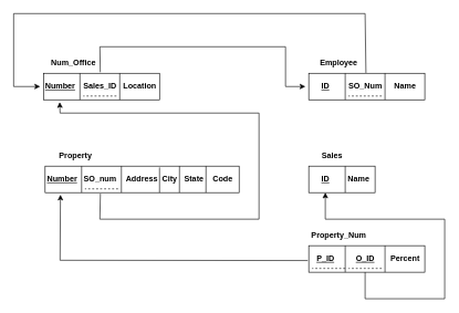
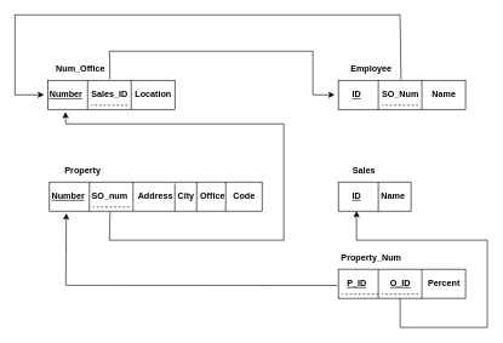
  <mxCell id="0" />
  <mxCell id="1" parent="0" />
  <mxCell id="2" value="" style="rounded=0;whiteSpace=wrap;html=1;" vertex="1" parent="1"><mxGeometry x="65" y="110" width="175" height="40" as="geometry" /></mxCell>
  <mxCell id="3" value="&lt;b style=&quot;&quot;&gt;&lt;u&gt;Number&lt;/u&gt;&lt;/b&gt;" style="text;html=1;align=center;verticalAlign=middle;resizable=0;points=[];autosize=1;strokeColor=none;fillColor=none;" vertex="1" parent="1"><mxGeometry x="55" y="115" width="70" height="30" as="geometry" /></mxCell>
  <mxCell id="4" value="&lt;b&gt;Num_Office&lt;/b&gt;" style="text;html=1;align=center;verticalAlign=middle;resizable=0;points=[];autosize=1;strokeColor=none;fillColor=none;" vertex="1" parent="1"><mxGeometry x="60" y="80" width="100" height="30" as="geometry" /></mxCell>
  <mxCell id="5" value="" style="endArrow=none;html=1;rounded=0;" edge="1" parent="1"><mxGeometry width="50" height="50" relative="1" as="geometry"><mxPoint x="120" y="110" as="sourcePoint" /><mxPoint x="120" y="150" as="targetPoint" /></mxGeometry></mxCell>
  <mxCell id="6" value="" style="endArrow=none;html=1;rounded=0;" edge="1" parent="1"><mxGeometry width="50" height="50" relative="1" as="geometry"><mxPoint x="180" y="110" as="sourcePoint" /><mxPoint x="180" y="150" as="targetPoint" /></mxGeometry></mxCell>
  <mxCell id="7" value="&lt;b&gt;Location&lt;/b&gt;" style="text;html=1;align=center;verticalAlign=middle;resizable=0;points=[];autosize=1;strokeColor=none;fillColor=none;" vertex="1" parent="1"><mxGeometry x="175" y="115" width="70" height="30" as="geometry" /></mxCell>
  <mxCell id="8" value="&lt;b&gt;Sales_ID&lt;/b&gt;" style="text;html=1;align=center;verticalAlign=middle;resizable=0;points=[];autosize=1;strokeColor=none;fillColor=none;" vertex="1" parent="1"><mxGeometry x="115" y="115" width="70" height="30" as="geometry" /></mxCell>
  <mxCell id="9" value="" style="endArrow=none;dashed=1;html=1;rounded=0;" edge="1" parent="1"><mxGeometry width="50" height="50" relative="1" as="geometry"><mxPoint x="175" y="144.31" as="sourcePoint" /><mxPoint x="125" y="144.31" as="targetPoint" /></mxGeometry></mxCell>
  <mxCell id="10" value="" style="rounded=0;whiteSpace=wrap;html=1;" vertex="1" parent="1"><mxGeometry x="465" y="110" width="175" height="40" as="geometry" /></mxCell>
  <mxCell id="11" value="&lt;b style=&quot;&quot;&gt;&lt;u&gt;ID&lt;/u&gt;&lt;/b&gt;" style="text;html=1;align=center;verticalAlign=middle;resizable=0;points=[];autosize=1;strokeColor=none;fillColor=none;" vertex="1" parent="1"><mxGeometry x="470" y="115" width="40" height="30" as="geometry" /></mxCell>
  <mxCell id="12" value="&lt;b&gt;Employee&lt;/b&gt;" style="text;html=1;align=center;verticalAlign=middle;resizable=0;points=[];autosize=1;strokeColor=none;fillColor=none;" vertex="1" parent="1"><mxGeometry x="470" y="80" width="80" height="30" as="geometry" /></mxCell>
  <mxCell id="13" value="" style="endArrow=none;html=1;rounded=0;" edge="1" parent="1"><mxGeometry width="50" height="50" relative="1" as="geometry"><mxPoint x="520" y="110" as="sourcePoint" /><mxPoint x="520" y="150" as="targetPoint" /></mxGeometry></mxCell>
  <mxCell id="14" value="" style="endArrow=none;html=1;rounded=0;" edge="1" parent="1"><mxGeometry width="50" height="50" relative="1" as="geometry"><mxPoint x="580" y="110" as="sourcePoint" /><mxPoint x="580" y="150" as="targetPoint" /></mxGeometry></mxCell>
  <mxCell id="15" value="&lt;b&gt;Name&lt;/b&gt;" style="text;html=1;align=center;verticalAlign=middle;resizable=0;points=[];autosize=1;strokeColor=none;fillColor=none;" vertex="1" parent="1"><mxGeometry x="580" y="115" width="60" height="30" as="geometry" /></mxCell>
  <mxCell id="16" value="&lt;b&gt;SO_Num&lt;/b&gt;" style="text;html=1;align=center;verticalAlign=middle;resizable=0;points=[];autosize=1;strokeColor=none;fillColor=none;" vertex="1" parent="1"><mxGeometry x="515" y="115" width="70" height="30" as="geometry" /></mxCell>
  <mxCell id="17" value="" style="endArrow=none;dashed=1;html=1;rounded=0;" edge="1" parent="1"><mxGeometry width="50" height="50" relative="1" as="geometry"><mxPoint x="575" y="144.31" as="sourcePoint" /><mxPoint x="525" y="144.31" as="targetPoint" /></mxGeometry></mxCell>
  <mxCell id="18" value="" style="rounded=0;whiteSpace=wrap;html=1;" vertex="1" parent="1"><mxGeometry x="67.5" y="250" width="292.5" height="40" as="geometry" /></mxCell>
  <mxCell id="19" value="&lt;b style=&quot;&quot;&gt;&lt;u&gt;Number&lt;/u&gt;&lt;/b&gt;" style="text;html=1;align=center;verticalAlign=middle;resizable=0;points=[];autosize=1;strokeColor=none;fillColor=none;" vertex="1" parent="1"><mxGeometry x="57.5" y="255" width="70" height="30" as="geometry" /></mxCell>
  <mxCell id="20" value="&lt;b&gt;Property&lt;/b&gt;" style="text;html=1;align=center;verticalAlign=middle;resizable=0;points=[];autosize=1;strokeColor=none;fillColor=none;" vertex="1" parent="1"><mxGeometry x="77.5" y="220" width="70" height="30" as="geometry" /></mxCell>
  <mxCell id="21" value="" style="endArrow=none;html=1;rounded=0;" edge="1" parent="1"><mxGeometry width="50" height="50" relative="1" as="geometry"><mxPoint x="122.5" y="250" as="sourcePoint" /><mxPoint x="122.5" y="290" as="targetPoint" /></mxGeometry></mxCell>
  <mxCell id="22" value="" style="endArrow=none;html=1;rounded=0;" edge="1" parent="1"><mxGeometry width="50" height="50" relative="1" as="geometry"><mxPoint x="182.5" y="250" as="sourcePoint" /><mxPoint x="182.5" y="290" as="targetPoint" /></mxGeometry></mxCell>
  <mxCell id="23" value="&lt;b&gt;Address&lt;/b&gt;" style="text;html=1;align=center;verticalAlign=middle;resizable=0;points=[];autosize=1;strokeColor=none;fillColor=none;" vertex="1" parent="1"><mxGeometry x="177.5" y="255" width="70" height="30" as="geometry" /></mxCell>
  <mxCell id="24" value="&lt;b&gt;SO_num&lt;/b&gt;" style="text;html=1;align=center;verticalAlign=middle;resizable=0;points=[];autosize=1;strokeColor=none;fillColor=none;" vertex="1" parent="1"><mxGeometry x="115" y="255" width="70" height="30" as="geometry" /></mxCell>
  <mxCell id="25" value="" style="endArrow=none;dashed=1;html=1;rounded=0;" edge="1" parent="1"><mxGeometry width="50" height="50" relative="1" as="geometry"><mxPoint x="177.5" y="284.31" as="sourcePoint" /><mxPoint x="127.5" y="284.31" as="targetPoint" /></mxGeometry></mxCell>
  <mxCell id="26" value="&lt;b&gt;City&lt;/b&gt;" style="text;html=1;align=center;verticalAlign=middle;resizable=0;points=[];autosize=1;strokeColor=none;fillColor=none;" vertex="1" parent="1"><mxGeometry x="230" y="255" width="50" height="30" as="geometry" /></mxCell>
- <mxCell id="27" value="&lt;b&gt;State&amp;nbsp;&amp;nbsp;&lt;/b&gt;" style="text;html=1;align=center;verticalAlign=middle;resizable=0;points=[];autosize=1;strokeColor=none;fillColor=none;" vertex="1" parent="1"><mxGeometry x="265" y="255" width="60" height="30" as="geometry" /></mxCell>
+ <mxCell id="27" value="&lt;b&gt;Office&amp;nbsp;&amp;nbsp;&lt;/b&gt;" style="text;html=1;align=center;verticalAlign=middle;resizable=0;points=[];autosize=1;strokeColor=none;fillColor=none;" vertex="1" parent="1"><mxGeometry x="265" y="255" width="60" height="30" as="geometry" /></mxCell>
  <mxCell id="28" value="&lt;b&gt;Code&lt;/b&gt;" style="text;html=1;align=center;verticalAlign=middle;resizable=0;points=[];autosize=1;strokeColor=none;fillColor=none;" vertex="1" parent="1"><mxGeometry x="310" y="255" width="50" height="30" as="geometry" /></mxCell>
  <mxCell id="29" value="" style="endArrow=none;html=1;rounded=0;" edge="1" parent="1"><mxGeometry width="50" height="50" relative="1" as="geometry"><mxPoint x="270" y="290" as="sourcePoint" /><mxPoint x="270.1" y="250" as="targetPoint" /></mxGeometry></mxCell>
  <mxCell id="30" value="" style="endArrow=none;html=1;rounded=0;exitX=0.798;exitY=1.106;exitDx=0;exitDy=0;exitPerimeter=0;" edge="1" parent="1"><mxGeometry width="50" height="50" relative="1" as="geometry"><mxPoint x="240" y="290" as="sourcePoint" /><mxPoint x="240" y="252" as="targetPoint" /></mxGeometry></mxCell>
  <mxCell id="31" value="" style="endArrow=none;html=1;rounded=0;" edge="1" parent="1"><mxGeometry width="50" height="50" relative="1" as="geometry"><mxPoint x="310" y="290" as="sourcePoint" /><mxPoint x="310.1" y="250" as="targetPoint" /></mxGeometry></mxCell>
  <mxCell id="32" value="" style="rounded=0;whiteSpace=wrap;html=1;" vertex="1" parent="1"><mxGeometry x="465" y="250" width="100" height="40" as="geometry" /></mxCell>
  <mxCell id="33" value="&lt;b style=&quot;&quot;&gt;&lt;u&gt;ID&lt;/u&gt;&lt;/b&gt;" style="text;html=1;align=center;verticalAlign=middle;resizable=0;points=[];autosize=1;strokeColor=none;fillColor=none;" vertex="1" parent="1"><mxGeometry x="470" y="255" width="40" height="30" as="geometry" /></mxCell>
  <mxCell id="34" value="&lt;b&gt;Sales&lt;/b&gt;" style="text;html=1;align=center;verticalAlign=middle;resizable=0;points=[];autosize=1;strokeColor=none;fillColor=none;" vertex="1" parent="1"><mxGeometry x="470" y="220" width="60" height="30" as="geometry" /></mxCell>
  <mxCell id="35" value="" style="endArrow=none;html=1;rounded=0;" edge="1" parent="1"><mxGeometry width="50" height="50" relative="1" as="geometry"><mxPoint x="520" y="250" as="sourcePoint" /><mxPoint x="520" y="290" as="targetPoint" /></mxGeometry></mxCell>
  <mxCell id="36" value="&lt;b&gt;Name&lt;/b&gt;" style="text;html=1;align=center;verticalAlign=middle;resizable=0;points=[];autosize=1;strokeColor=none;fillColor=none;" vertex="1" parent="1"><mxGeometry x="510" y="255" width="60" height="30" as="geometry" /></mxCell>
  <mxCell id="37" value="" style="rounded=0;whiteSpace=wrap;html=1;" vertex="1" parent="1"><mxGeometry x="465" y="370" width="175" height="40" as="geometry" /></mxCell>
  <mxCell id="38" value="&lt;b style=&quot;&quot;&gt;&lt;u&gt;P_ID&lt;/u&gt;&lt;/b&gt;" style="text;html=1;align=center;verticalAlign=middle;resizable=0;points=[];autosize=1;strokeColor=none;fillColor=none;" vertex="1" parent="1"><mxGeometry x="465" y="375" width="50" height="30" as="geometry" /></mxCell>
  <mxCell id="39" value="&lt;b&gt;Property_Num&lt;/b&gt;" style="text;html=1;align=center;verticalAlign=middle;resizable=0;points=[];autosize=1;strokeColor=none;fillColor=none;" vertex="1" parent="1"><mxGeometry x="450" y="340" width="120" height="30" as="geometry" /></mxCell>
  <mxCell id="40" value="" style="endArrow=none;html=1;rounded=0;" edge="1" parent="1"><mxGeometry width="50" height="50" relative="1" as="geometry"><mxPoint x="520" y="370" as="sourcePoint" /><mxPoint x="520" y="410" as="targetPoint" /></mxGeometry></mxCell>
  <mxCell id="41" value="" style="endArrow=none;html=1;rounded=0;" edge="1" parent="1"><mxGeometry width="50" height="50" relative="1" as="geometry"><mxPoint x="580" y="370" as="sourcePoint" /><mxPoint x="580" y="410" as="targetPoint" /></mxGeometry></mxCell>
  <mxCell id="42" value="&lt;b&gt;Percent&lt;/b&gt;" style="text;html=1;align=center;verticalAlign=middle;resizable=0;points=[];autosize=1;strokeColor=none;fillColor=none;" vertex="1" parent="1"><mxGeometry x="575" y="375" width="70" height="30" as="geometry" /></mxCell>
  <mxCell id="43" value="&lt;b&gt;&lt;u&gt;O_ID&lt;/u&gt;&lt;/b&gt;" style="text;html=1;align=center;verticalAlign=middle;resizable=0;points=[];autosize=1;strokeColor=none;fillColor=none;" vertex="1" parent="1"><mxGeometry x="525" y="375" width="50" height="30" as="geometry" /></mxCell>
  <mxCell id="44" value="" style="endArrow=none;dashed=1;html=1;rounded=0;" edge="1" parent="1"><mxGeometry width="50" height="50" relative="1" as="geometry"><mxPoint x="575" y="404.31" as="sourcePoint" /><mxPoint x="525" y="404.31" as="targetPoint" /></mxGeometry></mxCell>
  <mxCell id="45" value="" style="endArrow=none;dashed=1;html=1;rounded=0;" edge="1" parent="1"><mxGeometry width="50" height="50" relative="1" as="geometry"><mxPoint x="520" y="404.31" as="sourcePoint" /><mxPoint x="470" y="404.31" as="targetPoint" /></mxGeometry></mxCell>
  <mxCell id="46" value="" style="endArrow=classic;html=1;rounded=0;exitX=0.285;exitY=1.037;exitDx=0;exitDy=0;exitPerimeter=0;entryX=0.14;entryY=1.089;entryDx=0;entryDy=0;entryPerimeter=0;" edge="1" parent="1" source="18" target="2"><mxGeometry width="50" height="50" relative="1" as="geometry"><mxPoint x="170" y="360" as="sourcePoint" /><mxPoint x="430" y="210" as="targetPoint" /><Array as="points"><mxPoint x="150" y="330" /><mxPoint x="390" y="330" /><mxPoint x="390" y="170" /><mxPoint x="90" y="170" /></Array></mxGeometry></mxCell>
  <mxCell id="47" value="" style="endArrow=classic;html=1;rounded=0;exitX=-0.029;exitY=0.58;exitDx=0;exitDy=0;exitPerimeter=0;entryX=0.079;entryY=1.077;entryDx=0;entryDy=0;entryPerimeter=0;" edge="1" parent="1" source="38" target="18"><mxGeometry width="50" height="50" relative="1" as="geometry"><mxPoint x="330" y="350" as="sourcePoint" /><mxPoint x="380" y="300" as="targetPoint" /><Array as="points"><mxPoint x="90" y="392" /></Array></mxGeometry></mxCell>
  <mxCell id="48" value="" style="endArrow=classic;html=1;rounded=0;entryX=0.25;entryY=1;entryDx=0;entryDy=0;" edge="1" parent="1" target="32"><mxGeometry width="50" height="50" relative="1" as="geometry"><mxPoint x="550" y="410" as="sourcePoint" /><mxPoint x="490" y="300" as="targetPoint" /><Array as="points"><mxPoint x="550" y="450" /><mxPoint x="670" y="450" /><mxPoint x="670" y="330" /><mxPoint x="490" y="330" /></Array></mxGeometry></mxCell>
  <mxCell id="49" value="" style="endArrow=classic;html=1;rounded=0;exitX=0.907;exitY=0.946;exitDx=0;exitDy=0;exitPerimeter=0;" edge="1" parent="1" source="4"><mxGeometry width="50" height="50" relative="1" as="geometry"><mxPoint x="330" y="230" as="sourcePoint" /><mxPoint x="460" y="130" as="targetPoint" /><Array as="points"><mxPoint x="150" y="70" /><mxPoint x="430" y="70" /><mxPoint x="430" y="130" /></Array></mxGeometry></mxCell>
  <mxCell id="50" value="" style="endArrow=classic;html=1;rounded=0;exitX=1.016;exitY=0.982;exitDx=0;exitDy=0;exitPerimeter=0;" edge="1" parent="1" source="12"><mxGeometry width="50" height="50" relative="1" as="geometry"><mxPoint x="565" y="90" as="sourcePoint" /><mxPoint x="60" y="130" as="targetPoint" /><Array as="points"><mxPoint x="550" y="20" /><mxPoint x="20" y="20" /><mxPoint x="20" y="130" /></Array></mxGeometry></mxCell>
